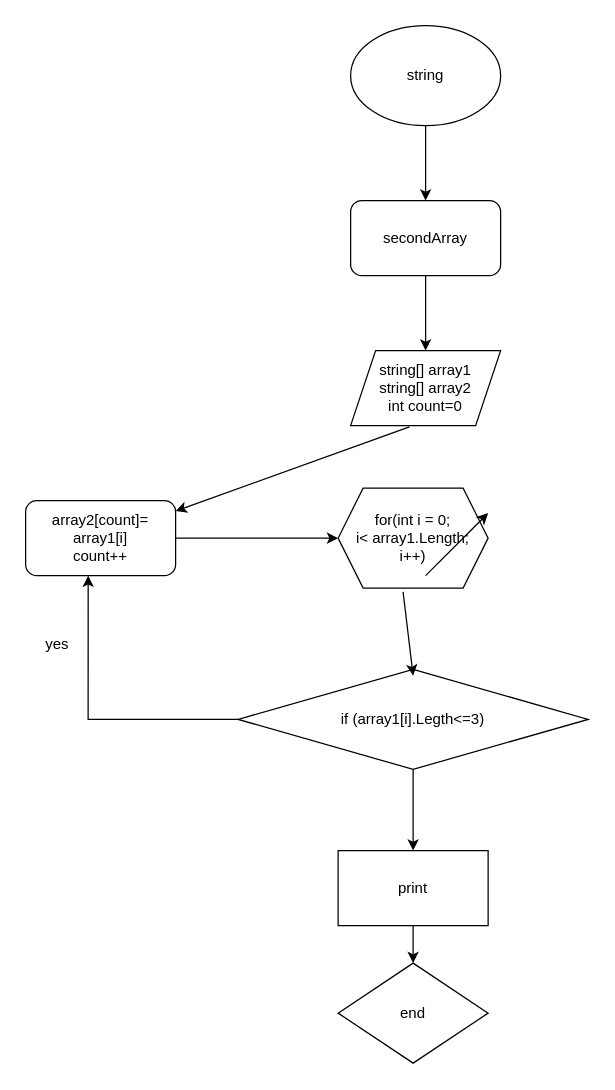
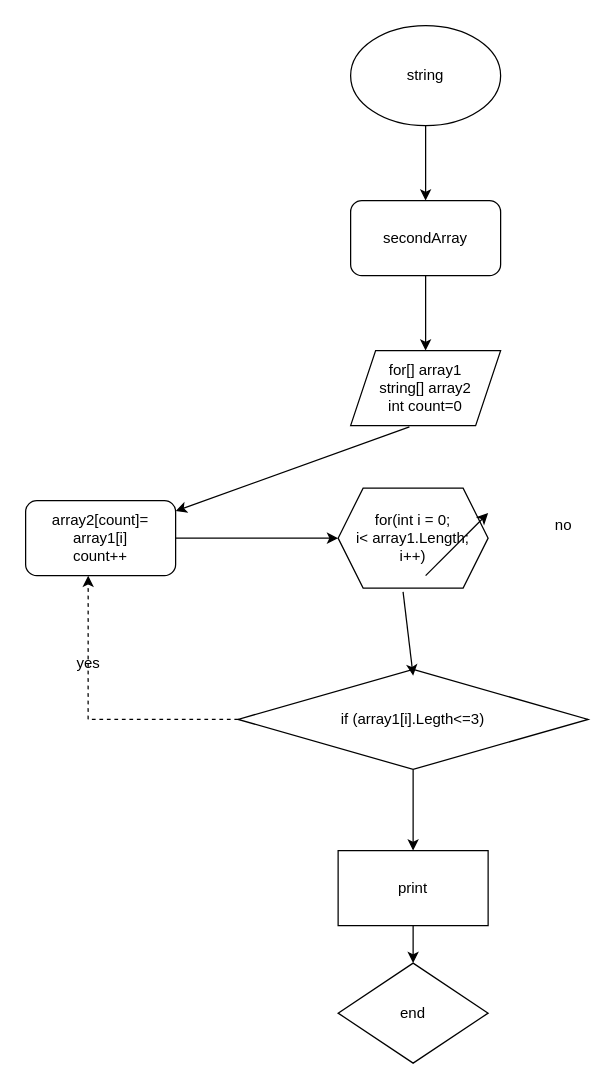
  <mxCell id="0" />
  <mxCell id="1" parent="0" />
  <mxCell id="2" value="string" style="ellipse;whiteSpace=wrap;html=1;" vertex="1" parent="1"><mxGeometry x="280" y="20" width="120" height="80" as="geometry" /></mxCell>
  <mxCell id="3" value="" style="endArrow=classic;html=1;rounded=0;exitX=0.5;exitY=1;exitDx=0;exitDy=0;" edge="1" parent="1" source="2"><mxGeometry width="50" height="50" relative="1" as="geometry"><mxPoint x="340" y="410" as="sourcePoint" /><mxPoint x="340" y="160" as="targetPoint" /></mxGeometry></mxCell>
  <mxCell id="4" value="secondArray" style="rounded=1;whiteSpace=wrap;html=1;" vertex="1" parent="1"><mxGeometry x="280" y="160" width="120" height="60" as="geometry" /></mxCell>
  <mxCell id="5" value="" style="endArrow=classic;html=1;rounded=0;exitX=0.5;exitY=1;exitDx=0;exitDy=0;" edge="1" parent="1" source="4" target="6"><mxGeometry width="50" height="50" relative="1" as="geometry"><mxPoint x="340" y="410" as="sourcePoint" /><mxPoint x="340" y="310" as="targetPoint" /></mxGeometry></mxCell>
- <mxCell id="6" value="string[] array1&lt;br&gt;string[] array2&lt;br&gt;int count=0" style="shape=parallelogram;perimeter=parallelogramPerimeter;whiteSpace=wrap;html=1;fixedSize=1;" vertex="1" parent="1"><mxGeometry x="280" y="280" width="120" height="60" as="geometry" /></mxCell>
+ <mxCell id="6" value="for[] array1&lt;br&gt;string[] array2&lt;br&gt;int count=0" style="shape=parallelogram;perimeter=parallelogramPerimeter;whiteSpace=wrap;html=1;fixedSize=1;" vertex="1" parent="1"><mxGeometry x="280" y="280" width="120" height="60" as="geometry" /></mxCell>
  <mxCell id="7" value="" style="endArrow=classic;html=1;rounded=0;exitX=0.392;exitY=1.017;exitDx=0;exitDy=0;exitPerimeter=0;" edge="1" parent="1" source="6" target="9"><mxGeometry width="50" height="50" relative="1" as="geometry"><mxPoint x="340" y="410" as="sourcePoint" /><mxPoint x="330" y="410" as="targetPoint" /></mxGeometry></mxCell>
  <mxCell id="8" value="for(int i = 0;&lt;br&gt;i&amp;lt; array1.Length;&lt;br&gt;i++)" style="shape=hexagon;perimeter=hexagonPerimeter2;whiteSpace=wrap;html=1;fixedSize=1;" vertex="1" parent="1"><mxGeometry x="270" y="390" width="120" height="80" as="geometry" /></mxCell>
  <mxCell id="9" value="array2[count]= array1[i]&lt;br&gt;count++" style="whiteSpace=wrap;html=1;rounded=1;" vertex="1" parent="1"><mxGeometry x="20" y="400" width="120" height="60" as="geometry" /></mxCell>
  <mxCell id="10" style="edgeStyle=orthogonalEdgeStyle;rounded=0;orthogonalLoop=1;jettySize=auto;html=1;exitX=0.5;exitY=1;exitDx=0;exitDy=0;" edge="1" parent="1" source="11"><mxGeometry relative="1" as="geometry"><mxPoint x="330" y="680" as="targetPoint" /></mxGeometry></mxCell>
  <mxCell id="11" value="if (array1[i].Legth&amp;lt;=3)" style="rhombus;whiteSpace=wrap;html=1;" vertex="1" parent="1"><mxGeometry x="190" y="535" width="280" height="80" as="geometry" /></mxCell>
  <mxCell id="12" value="" style="endArrow=classic;html=1;rounded=0;exitX=0.433;exitY=1.038;exitDx=0;exitDy=0;exitPerimeter=0;" edge="1" parent="1" source="8"><mxGeometry width="50" height="50" relative="1" as="geometry"><mxPoint x="340" y="380" as="sourcePoint" /><mxPoint x="330" y="540" as="targetPoint" /></mxGeometry></mxCell>
  <mxCell id="13" value="" style="endArrow=classic;html=1;rounded=0;exitX=1;exitY=0.5;exitDx=0;exitDy=0;entryX=0;entryY=0.5;entryDx=0;entryDy=0;" edge="1" parent="1" source="9" target="8"><mxGeometry width="50" height="50" relative="1" as="geometry"><mxPoint x="340" y="360" as="sourcePoint" /><mxPoint x="390" y="310" as="targetPoint" /></mxGeometry></mxCell>
- <mxCell id="14" value="" style="endArrow=classic;html=1;rounded=0;exitX=0;exitY=0.5;exitDx=0;exitDy=0;entryX=0.417;entryY=1;entryDx=0;entryDy=0;entryPerimeter=0;" edge="1" parent="1" source="11" target="9"><mxGeometry width="50" height="50" relative="1" as="geometry"><mxPoint x="340" y="360" as="sourcePoint" /><mxPoint x="50" y="575" as="targetPoint" /><Array as="points"><mxPoint x="70" y="575" /></Array></mxGeometry></mxCell>
- <mxCell id="16" value="yes" style="text;html=1;align=center;verticalAlign=middle;resizable=0;points=[];autosize=1;strokeColor=none;fillColor=none;" vertex="1" parent="1"><mxGeometry x="25" y="500" width="40" height="30" as="geometry" /></mxCell>
+ <mxCell id="14" value="" style="endArrow=classic;html=1;rounded=0;exitX=0;exitY=0.5;exitDx=0;exitDy=0;entryX=0.417;entryY=1;entryDx=0;entryDy=0;entryPerimeter=0;dashed=1;" edge="1" parent="1" source="11" target="9"><mxGeometry width="50" height="50" relative="1" as="geometry"><mxPoint x="340" y="360" as="sourcePoint" /><mxPoint x="50" y="575" as="targetPoint" /><Array as="points"><mxPoint x="70" y="575" /></Array></mxGeometry></mxCell>
+ <mxCell id="15" value="no" style="text;html=1;align=center;verticalAlign=middle;resizable=0;points=[];autosize=1;strokeColor=none;fillColor=none;" vertex="1" parent="1"><mxGeometry x="430" y="405" width="40" height="30" as="geometry" /></mxCell>
+ <mxCell id="16" value="yes" style="text;html=1;align=center;verticalAlign=middle;resizable=0;points=[];autosize=1;strokeColor=none;fillColor=none;" vertex="1" parent="1"><mxGeometry x="50" y="515" width="40" height="30" as="geometry" /></mxCell>
  <mxCell id="17" value="" style="endArrow=classic;html=1;rounded=0;" edge="1" parent="1"><mxGeometry width="50" height="50" relative="1" as="geometry"><mxPoint x="340" y="460" as="sourcePoint" /><mxPoint x="390" y="410" as="targetPoint" /></mxGeometry></mxCell>
  <mxCell id="18" value="print" style="rounded=0;whiteSpace=wrap;html=1;" vertex="1" parent="1"><mxGeometry x="270" y="680" width="120" height="60" as="geometry" /></mxCell>
  <mxCell id="19" value="" style="endArrow=classic;html=1;rounded=0;exitX=0.5;exitY=1;exitDx=0;exitDy=0;" edge="1" parent="1" source="18" target="20"><mxGeometry width="50" height="50" relative="1" as="geometry"><mxPoint x="340" y="560" as="sourcePoint" /><mxPoint x="330" y="810" as="targetPoint" /></mxGeometry></mxCell>
  <mxCell id="20" value="end" style="rhombus;whiteSpace=wrap;html=1;" vertex="1" parent="1"><mxGeometry x="270" y="770" width="120" height="80" as="geometry" /></mxCell>
